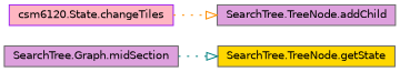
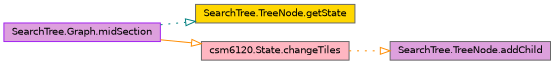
  digraph {
    rankdir=LR
    node [color=purple fillcolor=plum fontname=Helvetica fontsize=10 shape=record style=filled]
    edge [arrowhead=onormal color=darkorange fontname=Helvetica fontsize=10 labelfontname=Helvetica labelfontsize=10 style=dotted]
-   n1 [color=gray40 fontcolor=black height=0.2 label="SearchTree.Graph.midSection" width=0.4]
+   n1 [fontcolor=black height=0.2 label="SearchTree.Graph.midSection" width=0.4]
    n2 [color=gray40 fillcolor=gold height=0.2 label="SearchTree.TreeNode.getState" width=0.4]
-   n3 [fillcolor=lightpink height=0.2 label="csm6120.State.changeTiles" width=0.4]
+   n3 [color=gray40 fillcolor=lightpink height=0.2 label="csm6120.State.changeTiles" width=0.4]
    n4 [color=gray40 height=0.2 label="SearchTree.TreeNode.addChild" width=0.4]
    n1 -> n2 [color=teal]
+   n1 -> n3 [style=solid]
    n3 -> n4
  }
